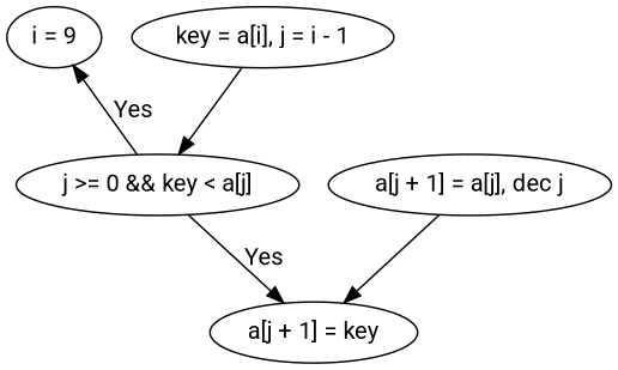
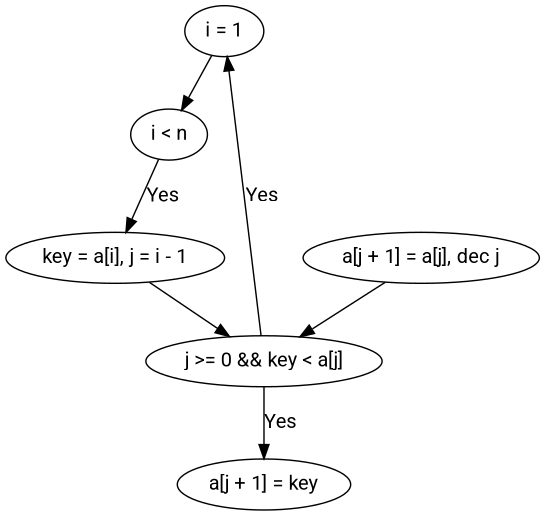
  digraph {
    fontname=Roboto
    node [fontname=Roboto]
    edge [fontname=Roboto]
-   n1 [label="i = 9"]
+   n1 [label="i = 1"]
+   n2 [label="i < n"]
    n3 [label="key = a[i], j = i - 1"]
    n4 [label="j >= 0 && key < a[j]"]
    n5 [label="a[j + 1] = key"]
    n6 [label="a[j + 1] = a[j], dec j"]
    subgraph sub_1 {
      rank=min
      n1
    }
+   n1 -> n2
+   n2 -> n3 [label=Yes]
    n3 -> n4
    n4 -> n1 [label=Yes]
    n4 -> n5 [label=Yes]
-   n6 -> n5
+   n6 -> n4
  }
